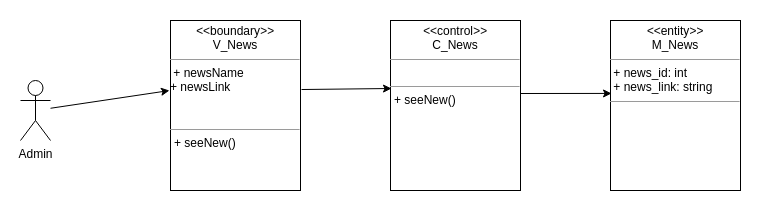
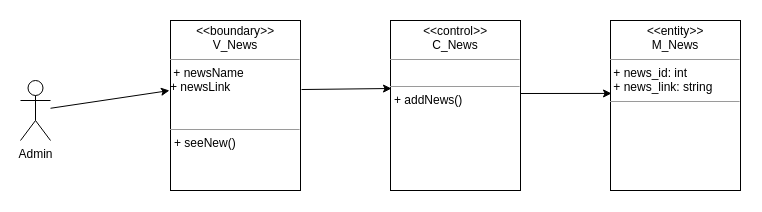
  <mxCell id="0" />
  <mxCell id="1" parent="0" />
  <mxCell id="2" value="Admin" style="shape=umlActor;verticalLabelPosition=bottom;verticalAlign=top;html=1;" parent="1" vertex="1"><mxGeometry x="20" y="80" width="30" height="60" as="geometry" /></mxCell>
  <mxCell id="3" value="&lt;p style=&quot;margin: 0px ; margin-top: 4px ; text-align: center&quot;&gt;&lt;i&gt;&amp;lt;&lt;/i&gt;&amp;lt;boundary&lt;i&gt;&amp;gt;&amp;gt;&lt;/i&gt;&lt;br&gt;V_News&lt;/p&gt;&lt;hr size=&quot;1&quot;&gt;&lt;div&gt;&amp;nbsp;+ newsName&lt;/div&gt;&lt;div&gt;+ newsLink&lt;/div&gt;&lt;div&gt;&lt;br&gt;&lt;/div&gt;&lt;br&gt;&lt;hr size=&quot;1&quot;&gt;&lt;p style=&quot;margin: 0px ; margin-left: 4px&quot;&gt;+ seeNew()&lt;br&gt;&lt;/p&gt;" style="verticalAlign=top;align=left;overflow=fill;fontSize=12;fontFamily=Helvetica;html=1;" parent="1" vertex="1"><mxGeometry x="170" y="20" width="130" height="170" as="geometry" /></mxCell>
- <mxCell id="4" value="&lt;p style=&quot;margin: 0px ; margin-top: 4px ; text-align: center&quot;&gt;&lt;i&gt;&amp;lt;&lt;/i&gt;&amp;lt;control&lt;i&gt;&amp;gt;&amp;gt;&lt;/i&gt;&lt;br&gt;C_News&lt;/p&gt;&lt;hr size=&quot;1&quot;&gt;&lt;br&gt;&lt;hr size=&quot;1&quot;&gt;&lt;p style=&quot;margin: 0px ; margin-left: 4px&quot;&gt;+ seeNew()&lt;br&gt;&lt;br&gt;&lt;/p&gt;" style="verticalAlign=top;align=left;overflow=fill;fontSize=12;fontFamily=Helvetica;html=1;" parent="1" vertex="1"><mxGeometry x="390" y="20" width="130" height="170" as="geometry" /></mxCell>
+ <mxCell id="4" value="&lt;p style=&quot;margin: 0px ; margin-top: 4px ; text-align: center&quot;&gt;&lt;i&gt;&amp;lt;&lt;/i&gt;&amp;lt;control&lt;i&gt;&amp;gt;&amp;gt;&lt;/i&gt;&lt;br&gt;C_News&lt;/p&gt;&lt;hr size=&quot;1&quot;&gt;&lt;br&gt;&lt;hr size=&quot;1&quot;&gt;&lt;p style=&quot;margin: 0px ; margin-left: 4px&quot;&gt;+ addNews()&lt;br&gt;&lt;br&gt;&lt;/p&gt;" style="verticalAlign=top;align=left;overflow=fill;fontSize=12;fontFamily=Helvetica;html=1;" parent="1" vertex="1"><mxGeometry x="390" y="20" width="130" height="170" as="geometry" /></mxCell>
  <mxCell id="5" value="" style="endArrow=classic;html=1;exitX=1.008;exitY=0.406;exitDx=0;exitDy=0;exitPerimeter=0;" parent="1" source="3" edge="1"><mxGeometry width="50" height="50" relative="1" as="geometry"><mxPoint x="350" y="100" as="sourcePoint" /><mxPoint x="391" y="88" as="targetPoint" /></mxGeometry></mxCell>
  <mxCell id="6" value="" style="endArrow=classic;html=1;entryX=-0.008;entryY=0.412;entryDx=0;entryDy=0;entryPerimeter=0;" parent="1" source="2" target="3" edge="1"><mxGeometry width="50" height="50" relative="1" as="geometry"><mxPoint x="350" y="100" as="sourcePoint" /><mxPoint x="400" y="50" as="targetPoint" /></mxGeometry></mxCell>
  <mxCell id="7" value="&lt;p style=&quot;margin: 0px ; margin-top: 4px ; text-align: center&quot;&gt;&lt;i&gt;&amp;lt;&lt;/i&gt;&amp;lt;entity&lt;i&gt;&amp;gt;&amp;gt;&lt;/i&gt;&lt;br&gt;M_News&lt;/p&gt;&lt;hr size=&quot;1&quot;&gt;&lt;div&gt;&amp;nbsp;+ news_id: int&lt;/div&gt;&lt;div&gt;&amp;nbsp;+ news_link: string&lt;br&gt;&lt;/div&gt;&lt;hr size=&quot;1&quot;&gt;&lt;p style=&quot;margin: 0px ; margin-left: 4px&quot;&gt;&lt;br&gt;&lt;br&gt;&lt;/p&gt;" style="verticalAlign=top;align=left;overflow=fill;fontSize=12;fontFamily=Helvetica;html=1;" parent="1" vertex="1"><mxGeometry x="610" y="20" width="130" height="170" as="geometry" /></mxCell>
  <mxCell id="8" value="" style="endArrow=classic;html=1;entryX=0.008;entryY=0.429;entryDx=0;entryDy=0;entryPerimeter=0;" parent="1" target="7" edge="1"><mxGeometry width="50" height="50" relative="1" as="geometry"><mxPoint x="520" y="93" as="sourcePoint" /><mxPoint x="602" y="90" as="targetPoint" /></mxGeometry></mxCell>
